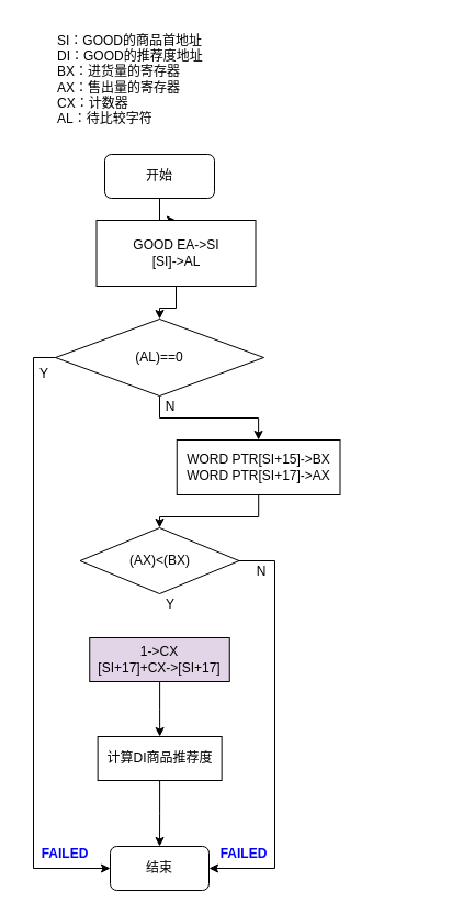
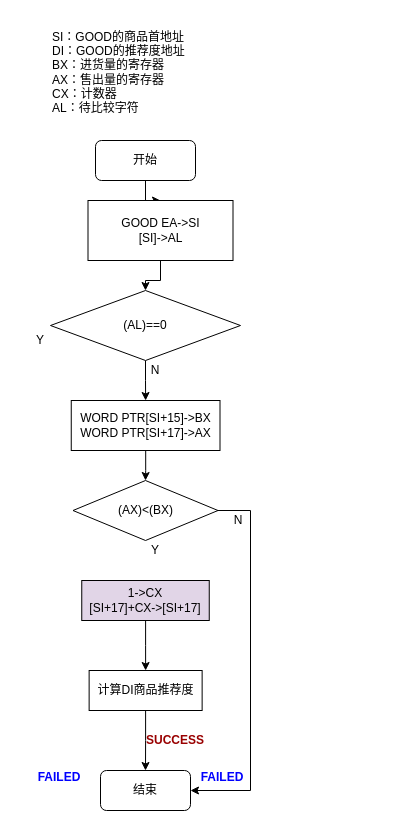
  <mxCell id="0" />
  <mxCell id="1" parent="0" />
  <mxCell id="2" style="edgeStyle=orthogonalEdgeStyle;rounded=0;orthogonalLoop=1;jettySize=auto;html=1;exitX=0.5;exitY=1;exitDx=0;exitDy=0;" parent="1" source="3" target="6" edge="1"><mxGeometry relative="1" as="geometry" /></mxCell>
  <mxCell id="3" value="开始" style="rounded=1;whiteSpace=wrap;html=1;" parent="1" vertex="1"><mxGeometry x="95" y="140" width="100" height="40" as="geometry" /></mxCell>
  <mxCell id="4" value="结束" style="rounded=1;whiteSpace=wrap;html=1;" parent="1" vertex="1"><mxGeometry x="100" y="770" width="90" height="40" as="geometry" /></mxCell>
  <mxCell id="5" style="edgeStyle=orthogonalEdgeStyle;rounded=0;orthogonalLoop=1;jettySize=auto;html=1;entryX=0.5;entryY=0;entryDx=0;entryDy=0;" parent="1" source="6" target="10" edge="1"><mxGeometry relative="1" as="geometry"><mxPoint x="145" y="290" as="targetPoint" /></mxGeometry></mxCell>
  <mxCell id="6" value="GOOD EA-&amp;gt;SI&lt;br&gt;[SI]-&amp;gt;AL" style="rounded=0;whiteSpace=wrap;html=1;" parent="1" vertex="1"><mxGeometry x="87.5" y="200" width="145" height="60" as="geometry" /></mxCell>
  <mxCell id="7" value="&lt;br&gt;SI：GOOD的商品首地址&lt;br&gt;DI：GOOD的推荐度地址&lt;br&gt;BX：进货量的寄存器&lt;br&gt;AX：售出量的寄存器&lt;br&gt;CX：计数器&lt;br&gt;AL：待比较字符" style="text;html=1;strokeColor=none;fillColor=none;align=left;verticalAlign=middle;whiteSpace=wrap;rounded=0;" parent="1" vertex="1"><mxGeometry x="50" y="20" width="340" height="90" as="geometry" /></mxCell>
  <mxCell id="8" style="edgeStyle=orthogonalEdgeStyle;rounded=0;orthogonalLoop=1;jettySize=auto;html=1;entryX=0.5;entryY=0;entryDx=0;entryDy=0;" parent="1" source="10" target="12" edge="1"><mxGeometry relative="1" as="geometry" /></mxCell>
- <mxCell id="9" style="edgeStyle=orthogonalEdgeStyle;rounded=0;orthogonalLoop=1;jettySize=auto;html=1;entryX=0;entryY=0.5;entryDx=0;entryDy=0;exitX=0;exitY=0.5;exitDx=0;exitDy=0;" parent="1" source="10" target="4" edge="1"><mxGeometry relative="1" as="geometry"><mxPoint x="30" y="560" as="targetPoint" /><Array as="points"><mxPoint x="30" y="325" /><mxPoint x="30" y="790" /></Array></mxGeometry></mxCell>
  <mxCell id="10" value="(AL)==0" style="rhombus;whiteSpace=wrap;html=1;" parent="1" vertex="1"><mxGeometry x="50" y="290" width="190" height="70" as="geometry" /></mxCell>
  <mxCell id="11" style="edgeStyle=orthogonalEdgeStyle;rounded=0;orthogonalLoop=1;jettySize=auto;html=1;entryX=0.5;entryY=0;entryDx=0;entryDy=0;" parent="1" source="12" target="14" edge="1"><mxGeometry relative="1" as="geometry" /></mxCell>
- <mxCell id="12" value="WORD PTR[SI+15]-&amp;gt;BX&lt;br&gt;WORD PTR[SI+17]-&amp;gt;AX" style="rounded=0;whiteSpace=wrap;html=1;" parent="1" vertex="1"><mxGeometry x="160.75" y="400" width="148.75" height="50" as="geometry" /></mxCell>
+ <mxCell id="12" value="WORD PTR[SI+15]-&amp;gt;BX&lt;br&gt;WORD PTR[SI+17]-&amp;gt;AX" style="rounded=0;whiteSpace=wrap;html=1;" parent="1" vertex="1"><mxGeometry x="70.75" y="400" width="148.75" height="50" as="geometry" /></mxCell>
  <mxCell id="13" style="edgeStyle=orthogonalEdgeStyle;rounded=0;orthogonalLoop=1;jettySize=auto;html=1;entryX=1;entryY=0.5;entryDx=0;entryDy=0;" parent="1" source="14" target="4" edge="1"><mxGeometry relative="1" as="geometry"><mxPoint x="270" y="690" as="targetPoint" /><Array as="points"><mxPoint x="250" y="510" /><mxPoint x="250" y="790" /></Array></mxGeometry></mxCell>
  <mxCell id="14" value="(AX)&amp;lt;(BX)" style="rhombus;whiteSpace=wrap;html=1;" parent="1" vertex="1"><mxGeometry x="72.5" y="480" width="145" height="60" as="geometry" /></mxCell>
  <mxCell id="15" value="Y" style="text;html=1;strokeColor=none;fillColor=none;align=center;verticalAlign=middle;whiteSpace=wrap;rounded=0;" parent="1" vertex="1"><mxGeometry x="20" y="330" width="40" height="20" as="geometry" /></mxCell>
  <mxCell id="16" value="Y" style="text;html=1;strokeColor=none;fillColor=none;align=center;verticalAlign=middle;whiteSpace=wrap;rounded=0;" parent="1" vertex="1"><mxGeometry x="135" y="540" width="40" height="20" as="geometry" /></mxCell>
  <mxCell id="17" value="N" style="text;html=1;strokeColor=none;fillColor=none;align=center;verticalAlign=middle;whiteSpace=wrap;rounded=0;" parent="1" vertex="1"><mxGeometry x="135" y="360" width="40" height="20" as="geometry" /></mxCell>
  <mxCell id="18" value="N" style="text;html=1;strokeColor=none;fillColor=none;align=center;verticalAlign=middle;whiteSpace=wrap;rounded=0;" parent="1" vertex="1"><mxGeometry x="217.5" y="510" width="40" height="20" as="geometry" /></mxCell>
  <mxCell id="19" style="edgeStyle=orthogonalEdgeStyle;rounded=0;orthogonalLoop=1;jettySize=auto;html=1;entryX=0.5;entryY=0;entryDx=0;entryDy=0;" parent="1" source="20" target="22" edge="1"><mxGeometry relative="1" as="geometry"><mxPoint x="145.1" y="640" as="targetPoint" /></mxGeometry></mxCell>
  <mxCell id="20" value="1-&amp;gt;CX&lt;br&gt;[SI+17]+CX-&amp;gt;[SI+17]" style="rounded=0;whiteSpace=wrap;html=1;fillColor=#e1d5e7;" parent="1" vertex="1"><mxGeometry x="81.25" y="580" width="127.5" height="40" as="geometry" /></mxCell>
  <mxCell id="21" style="edgeStyle=orthogonalEdgeStyle;rounded=0;orthogonalLoop=1;jettySize=auto;html=1;entryX=0.5;entryY=0;entryDx=0;entryDy=0;" parent="1" source="22" target="4" edge="1"><mxGeometry relative="1" as="geometry" /></mxCell>
  <mxCell id="22" value="计算DI商品推荐度" style="rounded=0;whiteSpace=wrap;html=1;" parent="1" vertex="1"><mxGeometry x="88.63" y="670" width="113" height="40" as="geometry" /></mxCell>
  <mxCell id="23" value="&lt;b&gt;&lt;font color=&quot;#0000ff&quot;&gt;FAILED&lt;/font&gt;&lt;/b&gt;" style="text;html=1;strokeColor=none;fillColor=none;align=center;verticalAlign=middle;whiteSpace=wrap;rounded=0;" vertex="1" parent="1"><mxGeometry x="39.31" y="767" width="40" height="20" as="geometry" /></mxCell>
  <mxCell id="24" value="&lt;b&gt;&lt;font color=&quot;#0000ff&quot;&gt;FAILED&lt;/font&gt;&lt;/b&gt;" style="text;html=1;strokeColor=none;fillColor=none;align=center;verticalAlign=middle;whiteSpace=wrap;rounded=0;" vertex="1" parent="1"><mxGeometry x="201.5" y="767" width="40" height="20" as="geometry" /></mxCell>
+ <mxCell id="25" value="&lt;b&gt;&lt;font color=&quot;#990000&quot;&gt;SUCCESS&lt;/font&gt;&lt;/b&gt;" style="text;html=1;strokeColor=none;fillColor=none;align=center;verticalAlign=middle;whiteSpace=wrap;rounded=0;" vertex="1" parent="1"><mxGeometry x="155" y="730" width="40" height="20" as="geometry" /></mxCell>
